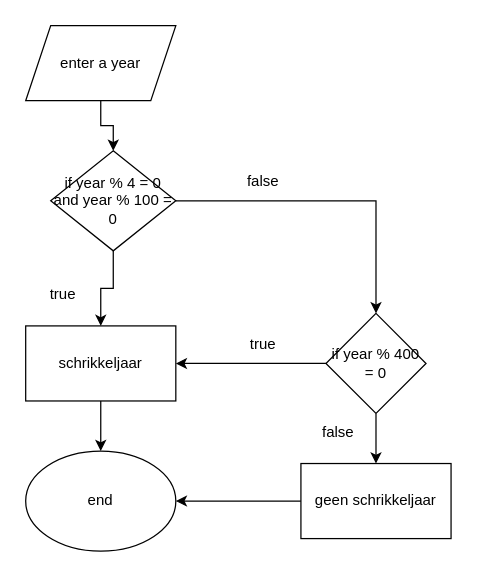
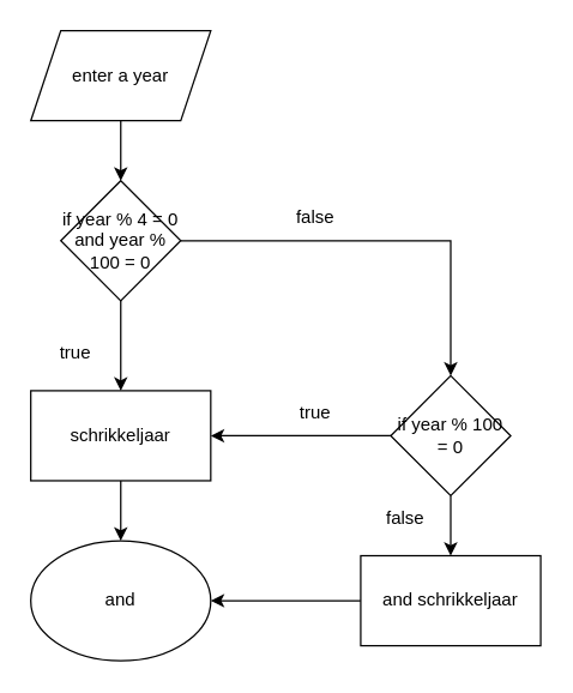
  <mxCell id="0" />
  <mxCell id="1" parent="0" />
  <mxCell id="2" style="edgeStyle=orthogonalEdgeStyle;rounded=0;orthogonalLoop=1;jettySize=auto;html=1;exitX=0.5;exitY=1;exitDx=0;exitDy=0;entryX=0.5;entryY=0;entryDx=0;entryDy=0;" edge="1" parent="1" source="3" target="6"><mxGeometry relative="1" as="geometry" /></mxCell>
  <mxCell id="3" value="enter a year" style="shape=parallelogram;perimeter=parallelogramPerimeter;whiteSpace=wrap;html=1;fixedSize=1;" vertex="1" parent="1"><mxGeometry x="20" y="20" width="120" height="60" as="geometry" /></mxCell>
  <mxCell id="4" style="edgeStyle=orthogonalEdgeStyle;rounded=0;orthogonalLoop=1;jettySize=auto;html=1;exitX=0.5;exitY=1;exitDx=0;exitDy=0;entryX=0.5;entryY=0;entryDx=0;entryDy=0;" edge="1" parent="1" source="6" target="8"><mxGeometry relative="1" as="geometry"><mxPoint x="80" y="250" as="targetPoint" /></mxGeometry></mxCell>
  <mxCell id="5" style="edgeStyle=orthogonalEdgeStyle;rounded=0;orthogonalLoop=1;jettySize=auto;html=1;exitX=1;exitY=0.5;exitDx=0;exitDy=0;entryX=0.5;entryY=0;entryDx=0;entryDy=0;" edge="1" parent="1" source="6" target="11"><mxGeometry relative="1" as="geometry" /></mxCell>
- <mxCell id="6" value="if year % 4 = 0 and year % 100 = 0" style="rhombus;whiteSpace=wrap;html=1;" vertex="1" parent="1"><mxGeometry x="40" y="120" width="100" height="80" as="geometry" /></mxCell>
+ <mxCell id="6" value="if year % 4 = 0 and year % 100 = 0" style="rhombus;whiteSpace=wrap;html=1;" vertex="1" parent="1"><mxGeometry x="40" y="120" width="80" height="80" as="geometry" /></mxCell>
  <mxCell id="7" style="edgeStyle=orthogonalEdgeStyle;rounded=0;orthogonalLoop=1;jettySize=auto;html=1;exitX=0.5;exitY=1;exitDx=0;exitDy=0;entryX=0.5;entryY=0;entryDx=0;entryDy=0;" edge="1" parent="1" source="8" target="15"><mxGeometry relative="1" as="geometry" /></mxCell>
  <mxCell id="8" value="schrikkeljaar" style="rounded=0;whiteSpace=wrap;html=1;" vertex="1" parent="1"><mxGeometry x="20" y="260" width="120" height="60" as="geometry" /></mxCell>
  <mxCell id="9" style="edgeStyle=orthogonalEdgeStyle;rounded=0;orthogonalLoop=1;jettySize=auto;html=1;entryX=1;entryY=0.5;entryDx=0;entryDy=0;" edge="1" parent="1" source="11" target="8"><mxGeometry relative="1" as="geometry"><mxPoint x="150" y="290" as="targetPoint" /></mxGeometry></mxCell>
  <mxCell id="10" style="edgeStyle=orthogonalEdgeStyle;rounded=0;orthogonalLoop=1;jettySize=auto;html=1;entryX=0.5;entryY=0;entryDx=0;entryDy=0;" edge="1" parent="1" source="11" target="17"><mxGeometry relative="1" as="geometry" /></mxCell>
- <mxCell id="11" value="if year % 400 = 0" style="rhombus;whiteSpace=wrap;html=1;" vertex="1" parent="1"><mxGeometry x="260" y="250" width="80" height="80" as="geometry" /></mxCell>
+ <mxCell id="11" value="if year % 100 = 0" style="rhombus;whiteSpace=wrap;html=1;" vertex="1" parent="1"><mxGeometry x="260" y="250" width="80" height="80" as="geometry" /></mxCell>
  <mxCell id="12" value="false" style="text;html=1;strokeColor=none;fillColor=none;align=center;verticalAlign=middle;whiteSpace=wrap;rounded=0;" vertex="1" parent="1"><mxGeometry x="180" y="130" width="60" height="30" as="geometry" /></mxCell>
  <mxCell id="13" value="true" style="text;html=1;strokeColor=none;fillColor=none;align=center;verticalAlign=middle;whiteSpace=wrap;rounded=0;" vertex="1" parent="1"><mxGeometry x="20" y="220" width="60" height="30" as="geometry" /></mxCell>
  <mxCell id="14" value="true" style="text;html=1;strokeColor=none;fillColor=none;align=center;verticalAlign=middle;whiteSpace=wrap;rounded=0;" vertex="1" parent="1"><mxGeometry x="180" y="260" width="60" height="30" as="geometry" /></mxCell>
- <mxCell id="15" value="end" style="ellipse;whiteSpace=wrap;html=1;" vertex="1" parent="1"><mxGeometry x="20" y="360" width="120" height="80" as="geometry" /></mxCell>
+ <mxCell id="15" value="and" style="ellipse;whiteSpace=wrap;html=1;" vertex="1" parent="1"><mxGeometry x="20" y="360" width="120" height="80" as="geometry" /></mxCell>
  <mxCell id="16" style="edgeStyle=orthogonalEdgeStyle;rounded=0;orthogonalLoop=1;jettySize=auto;html=1;entryX=1;entryY=0.5;entryDx=0;entryDy=0;" edge="1" parent="1" source="17" target="15"><mxGeometry relative="1" as="geometry" /></mxCell>
- <mxCell id="17" value="geen schrikkeljaar" style="rounded=0;whiteSpace=wrap;html=1;" vertex="1" parent="1"><mxGeometry x="240" y="370" width="120" height="60" as="geometry" /></mxCell>
+ <mxCell id="17" value="and schrikkeljaar" style="rounded=0;whiteSpace=wrap;html=1;" vertex="1" parent="1"><mxGeometry x="240" y="370" width="120" height="60" as="geometry" /></mxCell>
  <mxCell id="18" value="false" style="text;html=1;strokeColor=none;fillColor=none;align=center;verticalAlign=middle;whiteSpace=wrap;rounded=0;" vertex="1" parent="1"><mxGeometry x="240" y="330" width="60" height="30" as="geometry" /></mxCell>
